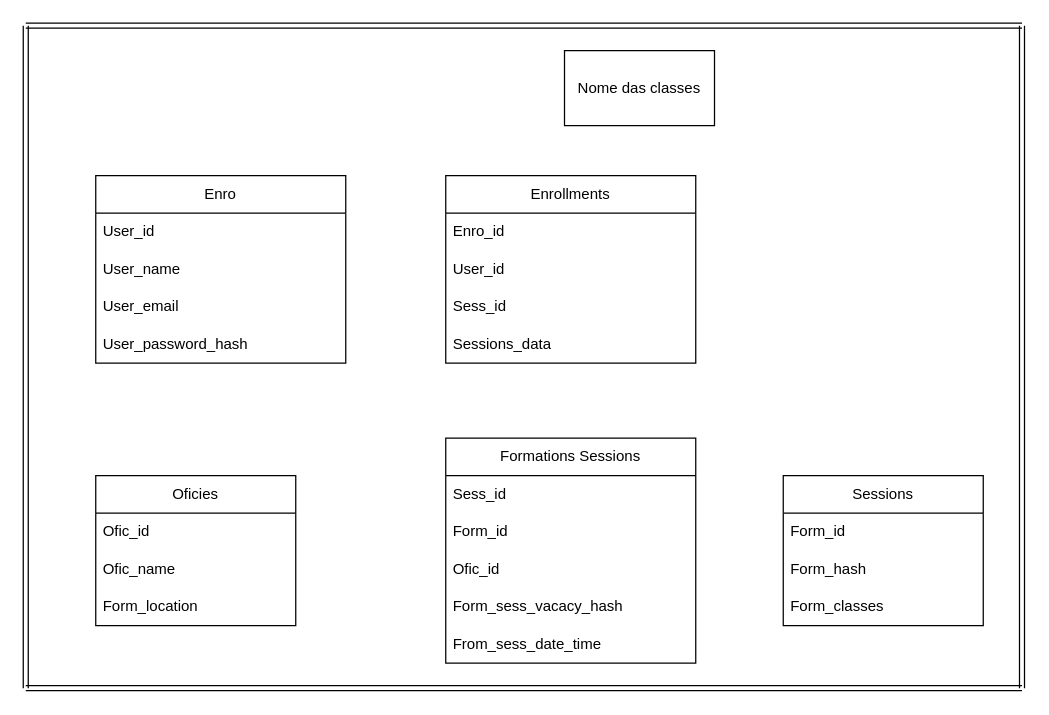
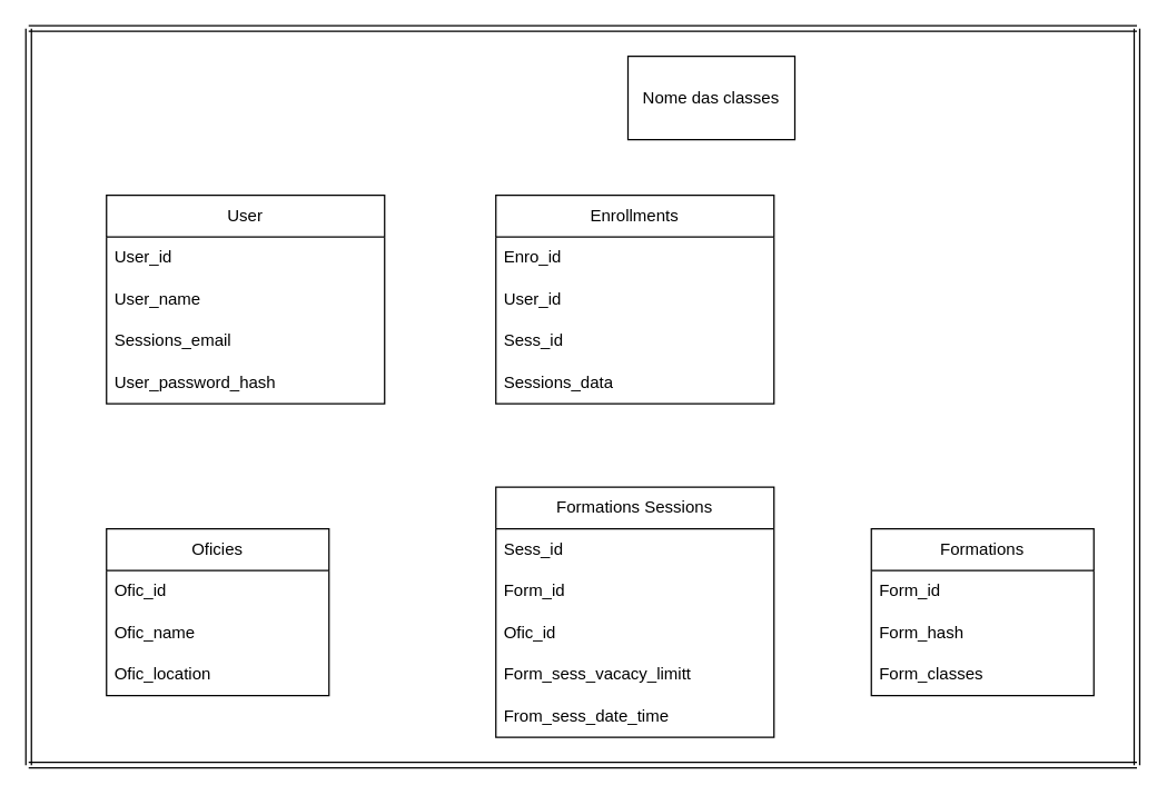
  <mxCell id="0" />
  <mxCell id="1" parent="0" />
- <mxCell id="2" value="Enro" style="swimlane;fontStyle=0;childLayout=stackLayout;horizontal=1;startSize=30;horizontalStack=0;resizeParent=1;resizeParentMax=0;resizeLast=0;collapsible=1;marginBottom=0;whiteSpace=wrap;html=1;" parent="1" vertex="1"><mxGeometry x="76" y="140" width="200" height="150" as="geometry" /></mxCell>
+ <mxCell id="2" value="User" style="swimlane;fontStyle=0;childLayout=stackLayout;horizontal=1;startSize=30;horizontalStack=0;resizeParent=1;resizeParentMax=0;resizeLast=0;collapsible=1;marginBottom=0;whiteSpace=wrap;html=1;" parent="1" vertex="1"><mxGeometry x="76" y="140" width="200" height="150" as="geometry" /></mxCell>
  <mxCell id="3" value="User_id" style="text;strokeColor=none;fillColor=none;align=left;verticalAlign=middle;spacingLeft=4;spacingRight=4;overflow=hidden;points=[[0,0.5],[1,0.5]];portConstraint=eastwest;rotatable=0;whiteSpace=wrap;html=1;" parent="2" vertex="1"><mxGeometry y="30" width="200" height="30" as="geometry" /></mxCell>
  <mxCell id="4" value="User_name" style="text;strokeColor=none;fillColor=none;align=left;verticalAlign=middle;spacingLeft=4;spacingRight=4;overflow=hidden;points=[[0,0.5],[1,0.5]];portConstraint=eastwest;rotatable=0;whiteSpace=wrap;html=1;" parent="2" vertex="1"><mxGeometry y="60" width="200" height="30" as="geometry" /></mxCell>
- <mxCell id="5" value="User_email" style="text;strokeColor=none;fillColor=none;align=left;verticalAlign=middle;spacingLeft=4;spacingRight=4;overflow=hidden;points=[[0,0.5],[1,0.5]];portConstraint=eastwest;rotatable=0;whiteSpace=wrap;html=1;" parent="2" vertex="1"><mxGeometry y="90" width="200" height="30" as="geometry" /></mxCell>
+ <mxCell id="5" value="Sessions_email" style="text;strokeColor=none;fillColor=none;align=left;verticalAlign=middle;spacingLeft=4;spacingRight=4;overflow=hidden;points=[[0,0.5],[1,0.5]];portConstraint=eastwest;rotatable=0;whiteSpace=wrap;html=1;" parent="2" vertex="1"><mxGeometry y="90" width="200" height="30" as="geometry" /></mxCell>
  <mxCell id="6" value="User_password_hash" style="text;strokeColor=none;fillColor=none;align=left;verticalAlign=middle;spacingLeft=4;spacingRight=4;overflow=hidden;points=[[0,0.5],[1,0.5]];portConstraint=eastwest;rotatable=0;whiteSpace=wrap;html=1;" parent="2" vertex="1"><mxGeometry y="120" width="200" height="30" as="geometry" /></mxCell>
  <mxCell id="7" value="Oficies" style="swimlane;fontStyle=0;childLayout=stackLayout;horizontal=1;startSize=30;horizontalStack=0;resizeParent=1;resizeParentMax=0;resizeLast=0;collapsible=1;marginBottom=0;whiteSpace=wrap;html=1;" parent="1" vertex="1"><mxGeometry x="76" y="380" width="160" height="120" as="geometry" /></mxCell>
  <mxCell id="8" value="Ofic_id" style="text;strokeColor=none;fillColor=none;align=left;verticalAlign=middle;spacingLeft=4;spacingRight=4;overflow=hidden;points=[[0,0.5],[1,0.5]];portConstraint=eastwest;rotatable=0;whiteSpace=wrap;html=1;" parent="7" vertex="1"><mxGeometry y="30" width="160" height="30" as="geometry" /></mxCell>
  <mxCell id="9" value="Ofic_name" style="text;strokeColor=none;fillColor=none;align=left;verticalAlign=middle;spacingLeft=4;spacingRight=4;overflow=hidden;points=[[0,0.5],[1,0.5]];portConstraint=eastwest;rotatable=0;whiteSpace=wrap;html=1;" parent="7" vertex="1"><mxGeometry y="60" width="160" height="30" as="geometry" /></mxCell>
- <mxCell id="10" value="Form_location" style="text;strokeColor=none;fillColor=none;align=left;verticalAlign=middle;spacingLeft=4;spacingRight=4;overflow=hidden;points=[[0,0.5],[1,0.5]];portConstraint=eastwest;rotatable=0;whiteSpace=wrap;html=1;" parent="7" vertex="1"><mxGeometry y="90" width="160" height="30" as="geometry" /></mxCell>
- <mxCell id="11" value="Sessions" style="swimlane;fontStyle=0;childLayout=stackLayout;horizontal=1;startSize=30;horizontalStack=0;resizeParent=1;resizeParentMax=0;resizeLast=0;collapsible=1;marginBottom=0;whiteSpace=wrap;html=1;" parent="1" vertex="1"><mxGeometry x="626" y="380" width="160" height="120" as="geometry" /></mxCell>
+ <mxCell id="10" value="Ofic_location" style="text;strokeColor=none;fillColor=none;align=left;verticalAlign=middle;spacingLeft=4;spacingRight=4;overflow=hidden;points=[[0,0.5],[1,0.5]];portConstraint=eastwest;rotatable=0;whiteSpace=wrap;html=1;" parent="7" vertex="1"><mxGeometry y="90" width="160" height="30" as="geometry" /></mxCell>
+ <mxCell id="11" value="Formations" style="swimlane;fontStyle=0;childLayout=stackLayout;horizontal=1;startSize=30;horizontalStack=0;resizeParent=1;resizeParentMax=0;resizeLast=0;collapsible=1;marginBottom=0;whiteSpace=wrap;html=1;" parent="1" vertex="1"><mxGeometry x="626" y="380" width="160" height="120" as="geometry" /></mxCell>
  <mxCell id="12" value="Form_id" style="text;strokeColor=none;fillColor=none;align=left;verticalAlign=middle;spacingLeft=4;spacingRight=4;overflow=hidden;points=[[0,0.5],[1,0.5]];portConstraint=eastwest;rotatable=0;whiteSpace=wrap;html=1;" parent="11" vertex="1"><mxGeometry y="30" width="160" height="30" as="geometry" /></mxCell>
  <mxCell id="13" value="Form_hash" style="text;strokeColor=none;fillColor=none;align=left;verticalAlign=middle;spacingLeft=4;spacingRight=4;overflow=hidden;points=[[0,0.5],[1,0.5]];portConstraint=eastwest;rotatable=0;whiteSpace=wrap;html=1;" parent="11" vertex="1"><mxGeometry y="60" width="160" height="30" as="geometry" /></mxCell>
  <mxCell id="14" value="Form_classes" style="text;strokeColor=none;fillColor=none;align=left;verticalAlign=middle;spacingLeft=4;spacingRight=4;overflow=hidden;points=[[0,0.5],[1,0.5]];portConstraint=eastwest;rotatable=0;whiteSpace=wrap;html=1;" parent="11" vertex="1"><mxGeometry y="90" width="160" height="30" as="geometry" /></mxCell>
  <mxCell id="15" value="Formations Sessions" style="swimlane;fontStyle=0;childLayout=stackLayout;horizontal=1;startSize=30;horizontalStack=0;resizeParent=1;resizeParentMax=0;resizeLast=0;collapsible=1;marginBottom=0;whiteSpace=wrap;html=1;" parent="1" vertex="1"><mxGeometry x="356" y="350" width="200" height="180" as="geometry" /></mxCell>
  <mxCell id="16" value="Sess_id" style="text;strokeColor=none;fillColor=none;align=left;verticalAlign=middle;spacingLeft=4;spacingRight=4;overflow=hidden;points=[[0,0.5],[1,0.5]];portConstraint=eastwest;rotatable=0;whiteSpace=wrap;html=1;" parent="15" vertex="1"><mxGeometry y="30" width="200" height="30" as="geometry" /></mxCell>
  <mxCell id="17" value="Form_id" style="text;strokeColor=none;fillColor=none;align=left;verticalAlign=middle;spacingLeft=4;spacingRight=4;overflow=hidden;points=[[0,0.5],[1,0.5]];portConstraint=eastwest;rotatable=0;whiteSpace=wrap;html=1;" parent="15" vertex="1"><mxGeometry y="60" width="200" height="30" as="geometry" /></mxCell>
  <mxCell id="18" value="Ofic_id" style="text;strokeColor=none;fillColor=none;align=left;verticalAlign=middle;spacingLeft=4;spacingRight=4;overflow=hidden;points=[[0,0.5],[1,0.5]];portConstraint=eastwest;rotatable=0;whiteSpace=wrap;html=1;" parent="15" vertex="1"><mxGeometry y="90" width="200" height="30" as="geometry" /></mxCell>
- <mxCell id="19" value="Form_sess_vacacy_hash" style="text;strokeColor=none;fillColor=none;align=left;verticalAlign=middle;spacingLeft=4;spacingRight=4;overflow=hidden;points=[[0,0.5],[1,0.5]];portConstraint=eastwest;rotatable=0;whiteSpace=wrap;html=1;" parent="15" vertex="1"><mxGeometry y="120" width="200" height="30" as="geometry" /></mxCell>
+ <mxCell id="19" value="Form_sess_vacacy_limitt" style="text;strokeColor=none;fillColor=none;align=left;verticalAlign=middle;spacingLeft=4;spacingRight=4;overflow=hidden;points=[[0,0.5],[1,0.5]];portConstraint=eastwest;rotatable=0;whiteSpace=wrap;html=1;" parent="15" vertex="1"><mxGeometry y="120" width="200" height="30" as="geometry" /></mxCell>
  <mxCell id="20" value="From_sess_date_time" style="text;strokeColor=none;fillColor=none;align=left;verticalAlign=middle;spacingLeft=4;spacingRight=4;overflow=hidden;points=[[0,0.5],[1,0.5]];portConstraint=eastwest;rotatable=0;whiteSpace=wrap;html=1;" parent="15" vertex="1"><mxGeometry y="150" width="200" height="30" as="geometry" /></mxCell>
  <mxCell id="21" value="Enrollments" style="swimlane;fontStyle=0;childLayout=stackLayout;horizontal=1;startSize=30;horizontalStack=0;resizeParent=1;resizeParentMax=0;resizeLast=0;collapsible=1;marginBottom=0;whiteSpace=wrap;html=1;" parent="1" vertex="1"><mxGeometry x="356" y="140" width="200" height="150" as="geometry" /></mxCell>
  <mxCell id="22" value="Enro_id" style="text;strokeColor=none;fillColor=none;align=left;verticalAlign=middle;spacingLeft=4;spacingRight=4;overflow=hidden;points=[[0,0.5],[1,0.5]];portConstraint=eastwest;rotatable=0;whiteSpace=wrap;html=1;" parent="21" vertex="1"><mxGeometry y="30" width="200" height="30" as="geometry" /></mxCell>
  <mxCell id="23" value="User_id" style="text;strokeColor=none;fillColor=none;align=left;verticalAlign=middle;spacingLeft=4;spacingRight=4;overflow=hidden;points=[[0,0.5],[1,0.5]];portConstraint=eastwest;rotatable=0;whiteSpace=wrap;html=1;" parent="21" vertex="1"><mxGeometry y="60" width="200" height="30" as="geometry" /></mxCell>
  <mxCell id="24" value="Sess_id" style="text;strokeColor=none;fillColor=none;align=left;verticalAlign=middle;spacingLeft=4;spacingRight=4;overflow=hidden;points=[[0,0.5],[1,0.5]];portConstraint=eastwest;rotatable=0;whiteSpace=wrap;html=1;" parent="21" vertex="1"><mxGeometry y="90" width="200" height="30" as="geometry" /></mxCell>
  <mxCell id="25" value="Sessions_data" style="text;strokeColor=none;fillColor=none;align=left;verticalAlign=middle;spacingLeft=4;spacingRight=4;overflow=hidden;points=[[0,0.5],[1,0.5]];portConstraint=eastwest;rotatable=0;whiteSpace=wrap;html=1;" parent="21" vertex="1"><mxGeometry y="120" width="200" height="30" as="geometry" /></mxCell>
  <mxCell id="26" value="" style="shape=link;html=1;" parent="1" edge="1"><mxGeometry width="100" relative="1" as="geometry"><mxPoint x="20" y="20" as="sourcePoint" /><mxPoint x="817" y="20" as="targetPoint" /></mxGeometry></mxCell>
  <mxCell id="27" value="" style="shape=link;html=1;" parent="1" edge="1"><mxGeometry width="100" relative="1" as="geometry"><mxPoint x="20" y="20" as="sourcePoint" /><mxPoint x="20" y="550" as="targetPoint" /></mxGeometry></mxCell>
  <mxCell id="28" value="" style="shape=link;html=1;" parent="1" edge="1"><mxGeometry width="100" relative="1" as="geometry"><mxPoint x="20" y="550" as="sourcePoint" /><mxPoint x="817" y="550" as="targetPoint" /></mxGeometry></mxCell>
  <mxCell id="29" value="" style="shape=link;html=1;" parent="1" edge="1"><mxGeometry width="100" relative="1" as="geometry"><mxPoint x="817" y="20" as="sourcePoint" /><mxPoint x="817" y="550" as="targetPoint" /></mxGeometry></mxCell>
  <mxCell id="30" value="Nome das classes" style="rounded=0;whiteSpace=wrap;html=1;" parent="1" vertex="1"><mxGeometry x="451" y="40" width="120" height="60" as="geometry" /></mxCell>
